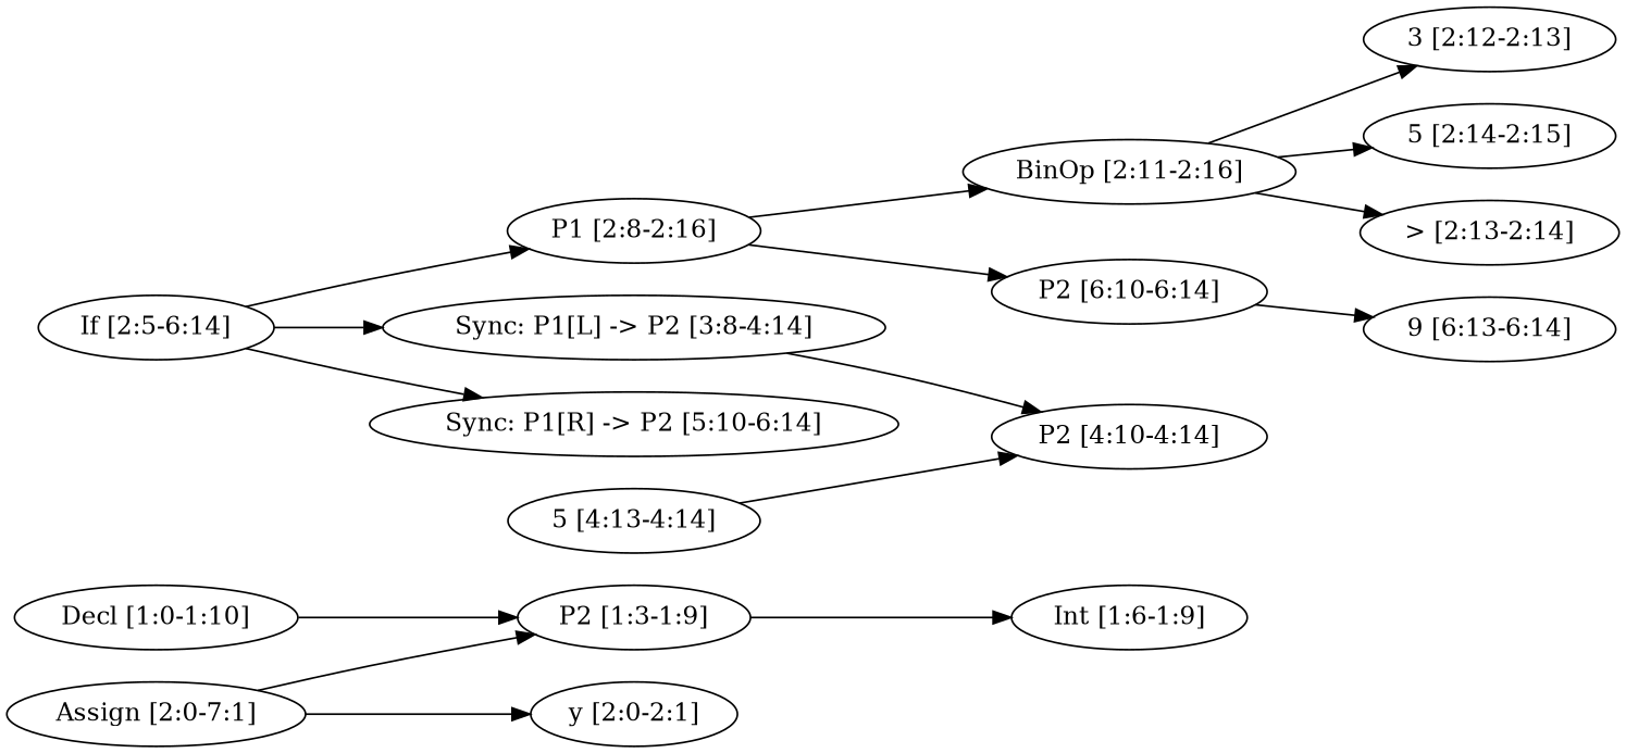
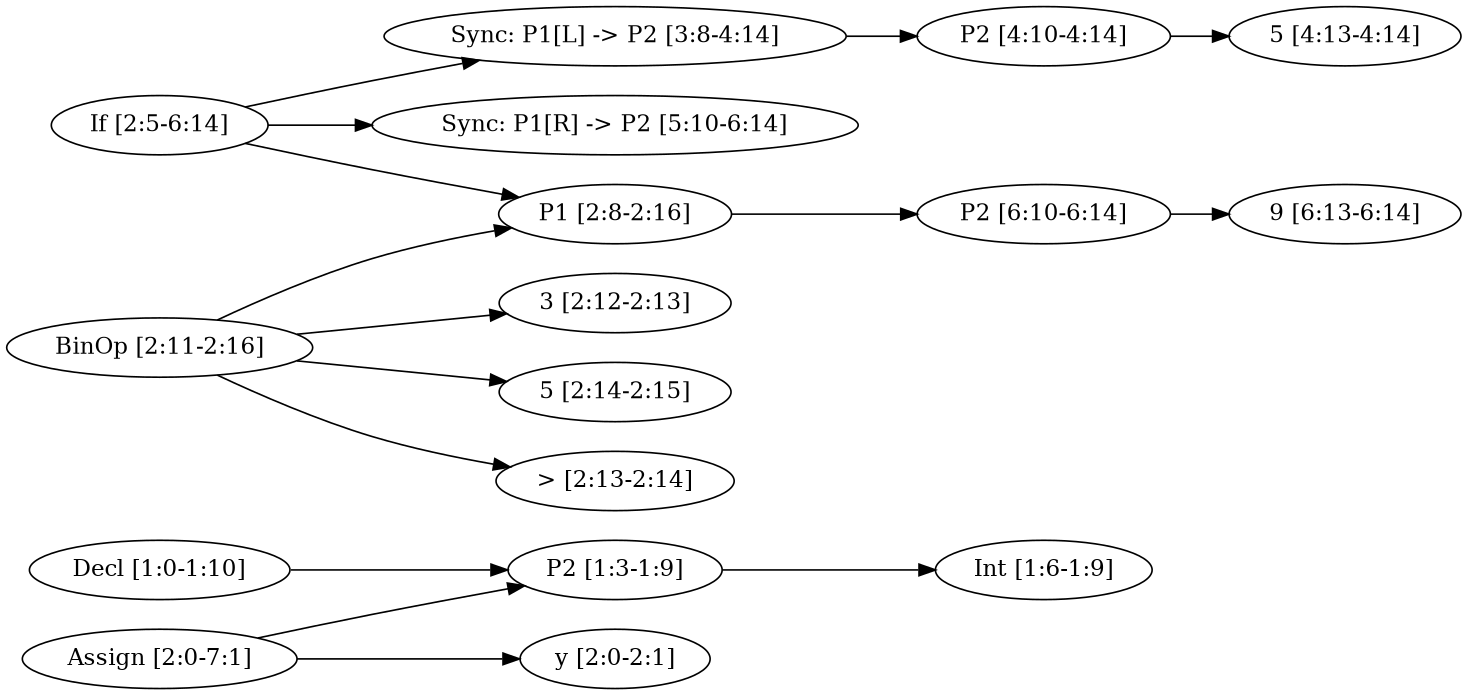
  digraph {
    rankdir=LR
    n1 [label="Decl [1:0-1:10]"]
    n2 [label="P2 [1:3-1:9]"]
    n3 [label="Int [1:6-1:9]"]
    n4 [label="Assign [2:0-7:1]"]
    n5 [label="y [2:0-2:1]"]
    n6 [label="If [2:5-6:14]"]
    n7 [label="P1 [2:8-2:16]"]
    n8 [label="Sync: P1[L] -> P2 [3:8-4:14]"]
    n9 [label="Sync: P1[R] -> P2 [5:10-6:14]"]
    n10 [label="BinOp [2:11-2:16]"]
    n11 [label="P2 [6:10-6:14]"]
    n12 [label="P2 [4:10-4:14]"]
    n13 [label="3 [2:12-2:13]"]
    n14 [label="5 [2:14-2:15]"]
    n15 [label="> [2:13-2:14]"]
    n16 [label="5 [4:13-4:14]"]
    n17 [label="9 [6:13-6:14]"]
    n1 -> n2
    n2 -> n3
    n4 -> n2
    n4 -> n5
    n6 -> n7
    n6 -> n8
    n6 -> n9
-   n7 -> n10
+   n10 -> n7
    n7 -> n11
    n8 -> n12
    n10 -> n13
    n10 -> n14
    n10 -> n15
    n11 -> n17
-   n16 -> n12
+   n12 -> n16
  }
